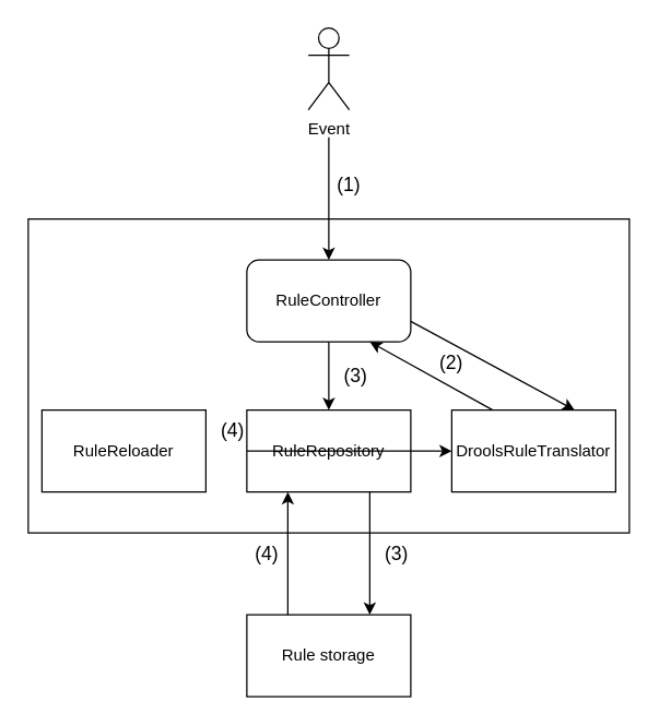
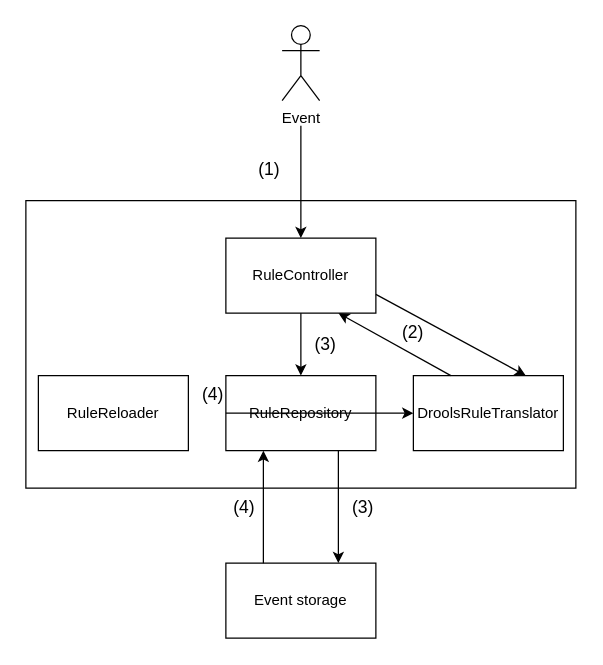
  <mxCell id="0" />
  <mxCell id="1" parent="0" />
- <mxCell id="2" value="Rule storage" style="rounded=0;whiteSpace=wrap;html=1;" vertex="1" parent="1"><mxGeometry x="180" y="450" width="120" height="60" as="geometry" /></mxCell>
- <mxCell id="3" value="(1)" style="text;html=1;strokeColor=none;fillColor=none;align=center;verticalAlign=middle;whiteSpace=wrap;rounded=0;fontSize=14;" vertex="1" parent="1"><mxGeometry x="225" y="120" width="60" height="30" as="geometry" /></mxCell>
+ <mxCell id="2" value="Event storage" style="rounded=0;whiteSpace=wrap;html=1;" vertex="1" parent="1"><mxGeometry x="180" y="450" width="120" height="60" as="geometry" /></mxCell>
+ <mxCell id="3" value="(1)" style="text;html=1;strokeColor=none;fillColor=none;align=center;verticalAlign=middle;whiteSpace=wrap;rounded=0;fontSize=14;" vertex="1" parent="1"><mxGeometry x="185" y="120" width="60" height="30" as="geometry" /></mxCell>
  <mxCell id="4" value="Event" style="shape=umlActor;verticalLabelPosition=bottom;verticalAlign=top;html=1;outlineConnect=0;" vertex="1" parent="1"><mxGeometry x="225" y="20" width="30" height="60" as="geometry" /></mxCell>
  <mxCell id="5" value="(3)" style="text;html=1;strokeColor=none;fillColor=none;align=center;verticalAlign=middle;whiteSpace=wrap;rounded=0;fontSize=14;" vertex="1" parent="1"><mxGeometry x="244" y="260" width="60" height="30" as="geometry" /></mxCell>
  <mxCell id="6" value="" style="rounded=0;whiteSpace=wrap;html=1;" vertex="1" parent="1"><mxGeometry x="20" y="160" width="440" height="230" as="geometry" /></mxCell>
- <mxCell id="7" value="RuleController" style="whiteSpace=wrap;html=1;rounded=1;" vertex="1" parent="1"><mxGeometry x="180" y="190" width="120" height="60" as="geometry" /></mxCell>
+ <mxCell id="7" value="RuleController" style="rounded=0;whiteSpace=wrap;html=1;" vertex="1" parent="1"><mxGeometry x="180" y="190" width="120" height="60" as="geometry" /></mxCell>
  <mxCell id="8" value="DroolsRuleTranslator" style="rounded=0;whiteSpace=wrap;html=1;" vertex="1" parent="1"><mxGeometry x="330" y="300" width="120" height="60" as="geometry" /></mxCell>
  <mxCell id="9" value="" style="endArrow=classic;html=1;rounded=0;entryX=0.5;entryY=0;entryDx=0;entryDy=0;" edge="1" parent="1" target="7"><mxGeometry width="50" height="50" relative="1" as="geometry"><mxPoint x="240" y="100" as="sourcePoint" /><mxPoint x="260" y="160" as="targetPoint" /></mxGeometry></mxCell>
  <mxCell id="10" value="" style="endArrow=classic;html=1;rounded=0;entryX=0.75;entryY=0;entryDx=0;entryDy=0;exitX=1;exitY=0.75;exitDx=0;exitDy=0;" edge="1" parent="1" source="7" target="8"><mxGeometry width="50" height="50" relative="1" as="geometry"><mxPoint x="239.5" y="250" as="sourcePoint" /><mxPoint x="370" y="300" as="targetPoint" /></mxGeometry></mxCell>
  <mxCell id="11" value="" style="endArrow=classic;html=1;rounded=0;exitX=0.75;exitY=1;exitDx=0;exitDy=0;entryX=0.75;entryY=0;entryDx=0;entryDy=0;" edge="1" parent="1" source="13" target="2"><mxGeometry width="50" height="50" relative="1" as="geometry"><mxPoint x="240" y="340" as="sourcePoint" /><mxPoint x="250" y="240" as="targetPoint" /></mxGeometry></mxCell>
  <mxCell id="12" value="(2)" style="text;html=1;strokeColor=none;fillColor=none;align=center;verticalAlign=middle;whiteSpace=wrap;rounded=0;fontSize=14;" vertex="1" parent="1"><mxGeometry x="300" y="250" width="60" height="30" as="geometry" /></mxCell>
  <mxCell id="13" value="RuleRepository" style="rounded=0;whiteSpace=wrap;html=1;" vertex="1" parent="1"><mxGeometry x="180" y="300" width="120" height="60" as="geometry" /></mxCell>
  <mxCell id="14" value="RuleReloader" style="rounded=0;whiteSpace=wrap;html=1;" vertex="1" parent="1"><mxGeometry x="30" y="300" width="120" height="60" as="geometry" /></mxCell>
  <mxCell id="15" value="" style="endArrow=classic;html=1;rounded=0;entryX=0.75;entryY=1;entryDx=0;entryDy=0;exitX=0.25;exitY=0;exitDx=0;exitDy=0;" edge="1" parent="1" source="8" target="7"><mxGeometry width="50" height="50" relative="1" as="geometry"><mxPoint x="280" y="260" as="sourcePoint" /><mxPoint x="430" y="310" as="targetPoint" /></mxGeometry></mxCell>
  <mxCell id="16" value="" style="endArrow=classic;html=1;rounded=0;entryX=0.5;entryY=0;entryDx=0;entryDy=0;exitX=0.5;exitY=1;exitDx=0;exitDy=0;" edge="1" parent="1" source="7" target="13"><mxGeometry width="50" height="50" relative="1" as="geometry"><mxPoint x="370" y="310" as="sourcePoint" /><mxPoint x="280" y="260" as="targetPoint" /></mxGeometry></mxCell>
  <mxCell id="17" value="" style="endArrow=classic;html=1;rounded=0;exitX=0.25;exitY=0;exitDx=0;exitDy=0;entryX=0.25;entryY=1;entryDx=0;entryDy=0;" edge="1" parent="1" source="2" target="13"><mxGeometry width="50" height="50" relative="1" as="geometry"><mxPoint x="280" y="370" as="sourcePoint" /><mxPoint x="280" y="460" as="targetPoint" /></mxGeometry></mxCell>
  <mxCell id="18" value="" style="endArrow=classic;html=1;rounded=0;exitX=0;exitY=0.5;exitDx=0;exitDy=0;" edge="1" parent="1" source="13" target="8"><mxGeometry width="50" height="50" relative="1" as="geometry"><mxPoint x="220" y="460" as="sourcePoint" /><mxPoint x="220" y="370" as="targetPoint" /></mxGeometry></mxCell>
  <mxCell id="19" value="(3)" style="text;html=1;strokeColor=none;fillColor=none;align=center;verticalAlign=middle;whiteSpace=wrap;rounded=0;fontSize=14;" vertex="1" parent="1"><mxGeometry x="230" y="260" width="60" height="30" as="geometry" /></mxCell>
  <mxCell id="20" value="(3)" style="text;html=1;strokeColor=none;fillColor=none;align=center;verticalAlign=middle;whiteSpace=wrap;rounded=0;fontSize=14;" vertex="1" parent="1"><mxGeometry x="260" y="390" width="60" height="30" as="geometry" /></mxCell>
  <mxCell id="21" value="(4)" style="text;html=1;strokeColor=none;fillColor=none;align=center;verticalAlign=middle;whiteSpace=wrap;rounded=0;fontSize=14;" vertex="1" parent="1"><mxGeometry x="140" y="300" width="60" height="30" as="geometry" /></mxCell>
  <mxCell id="22" value="(4)" style="text;html=1;strokeColor=none;fillColor=none;align=center;verticalAlign=middle;whiteSpace=wrap;rounded=0;fontSize=14;" vertex="1" parent="1"><mxGeometry x="165" y="390" width="60" height="30" as="geometry" /></mxCell>
